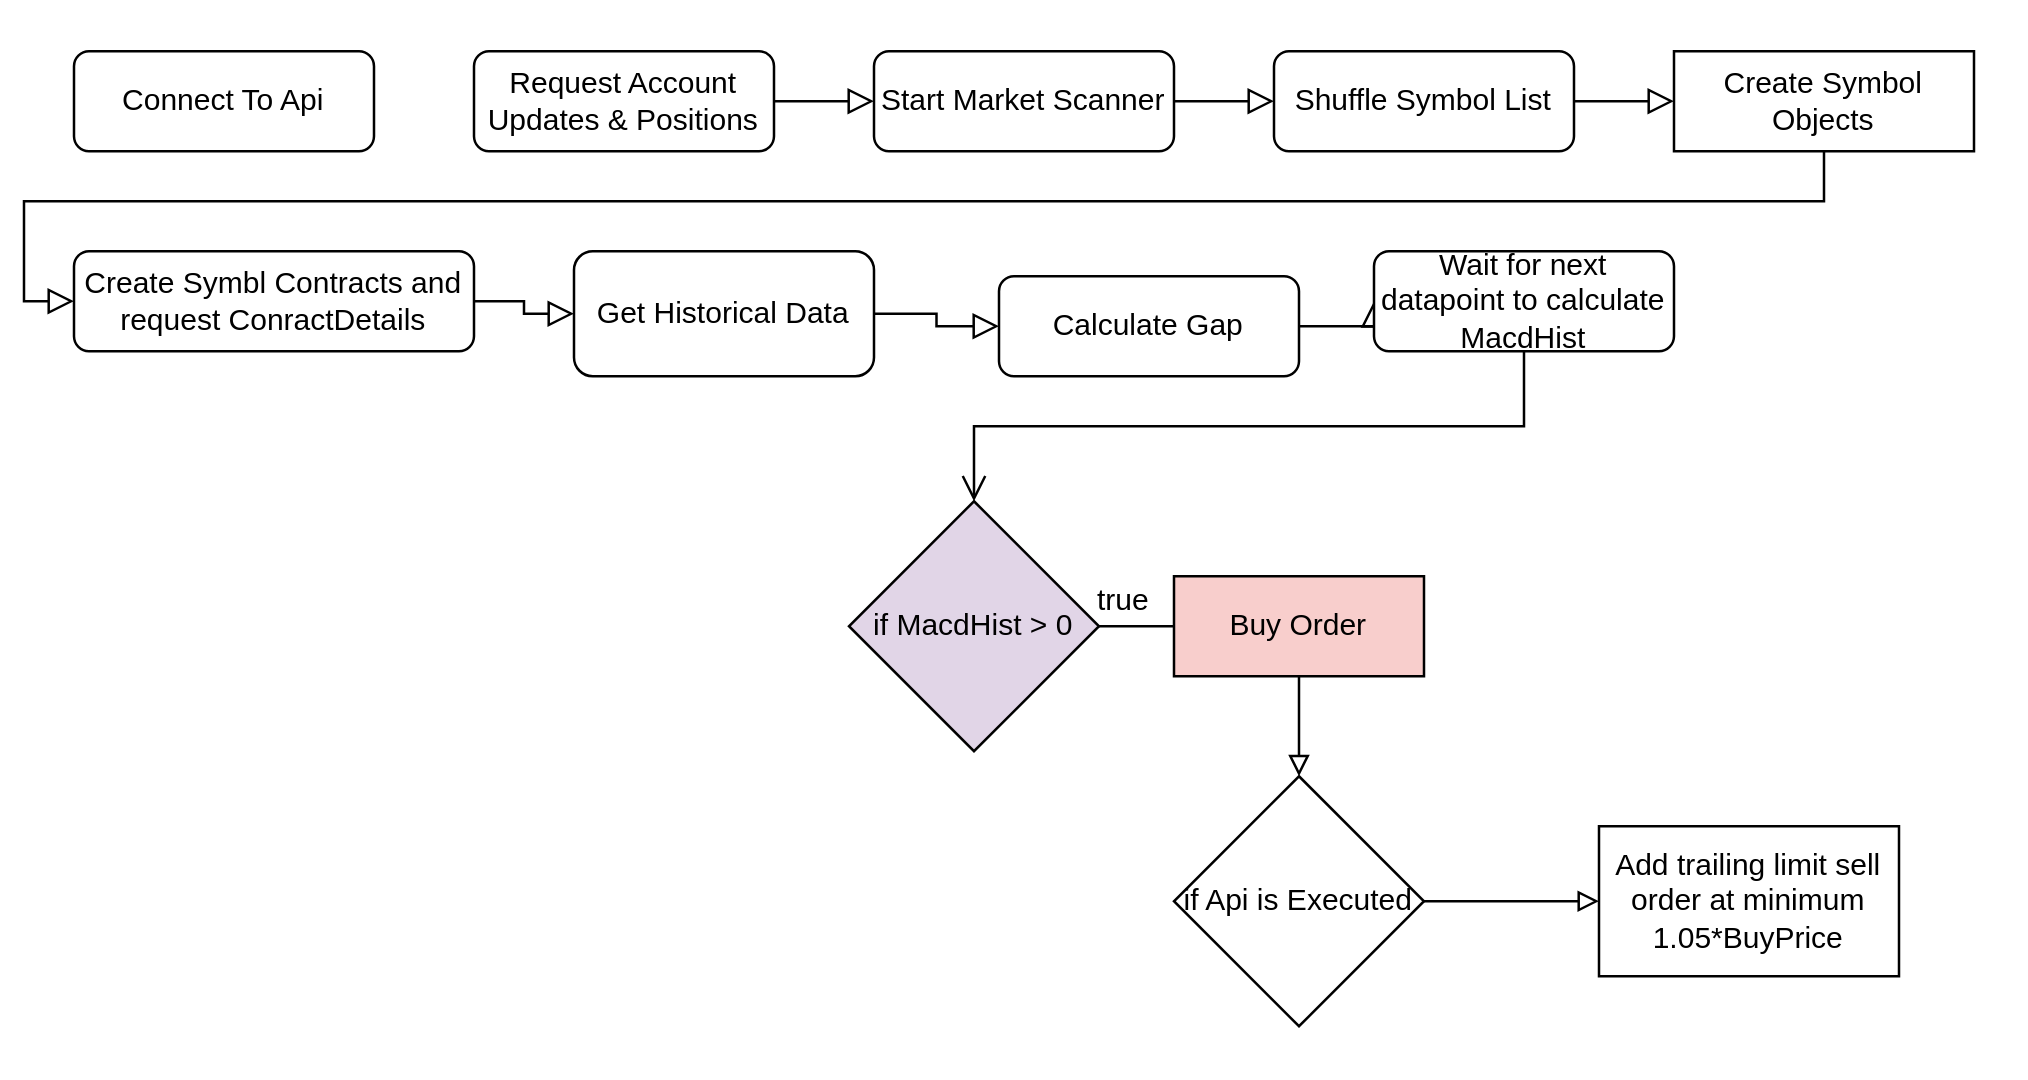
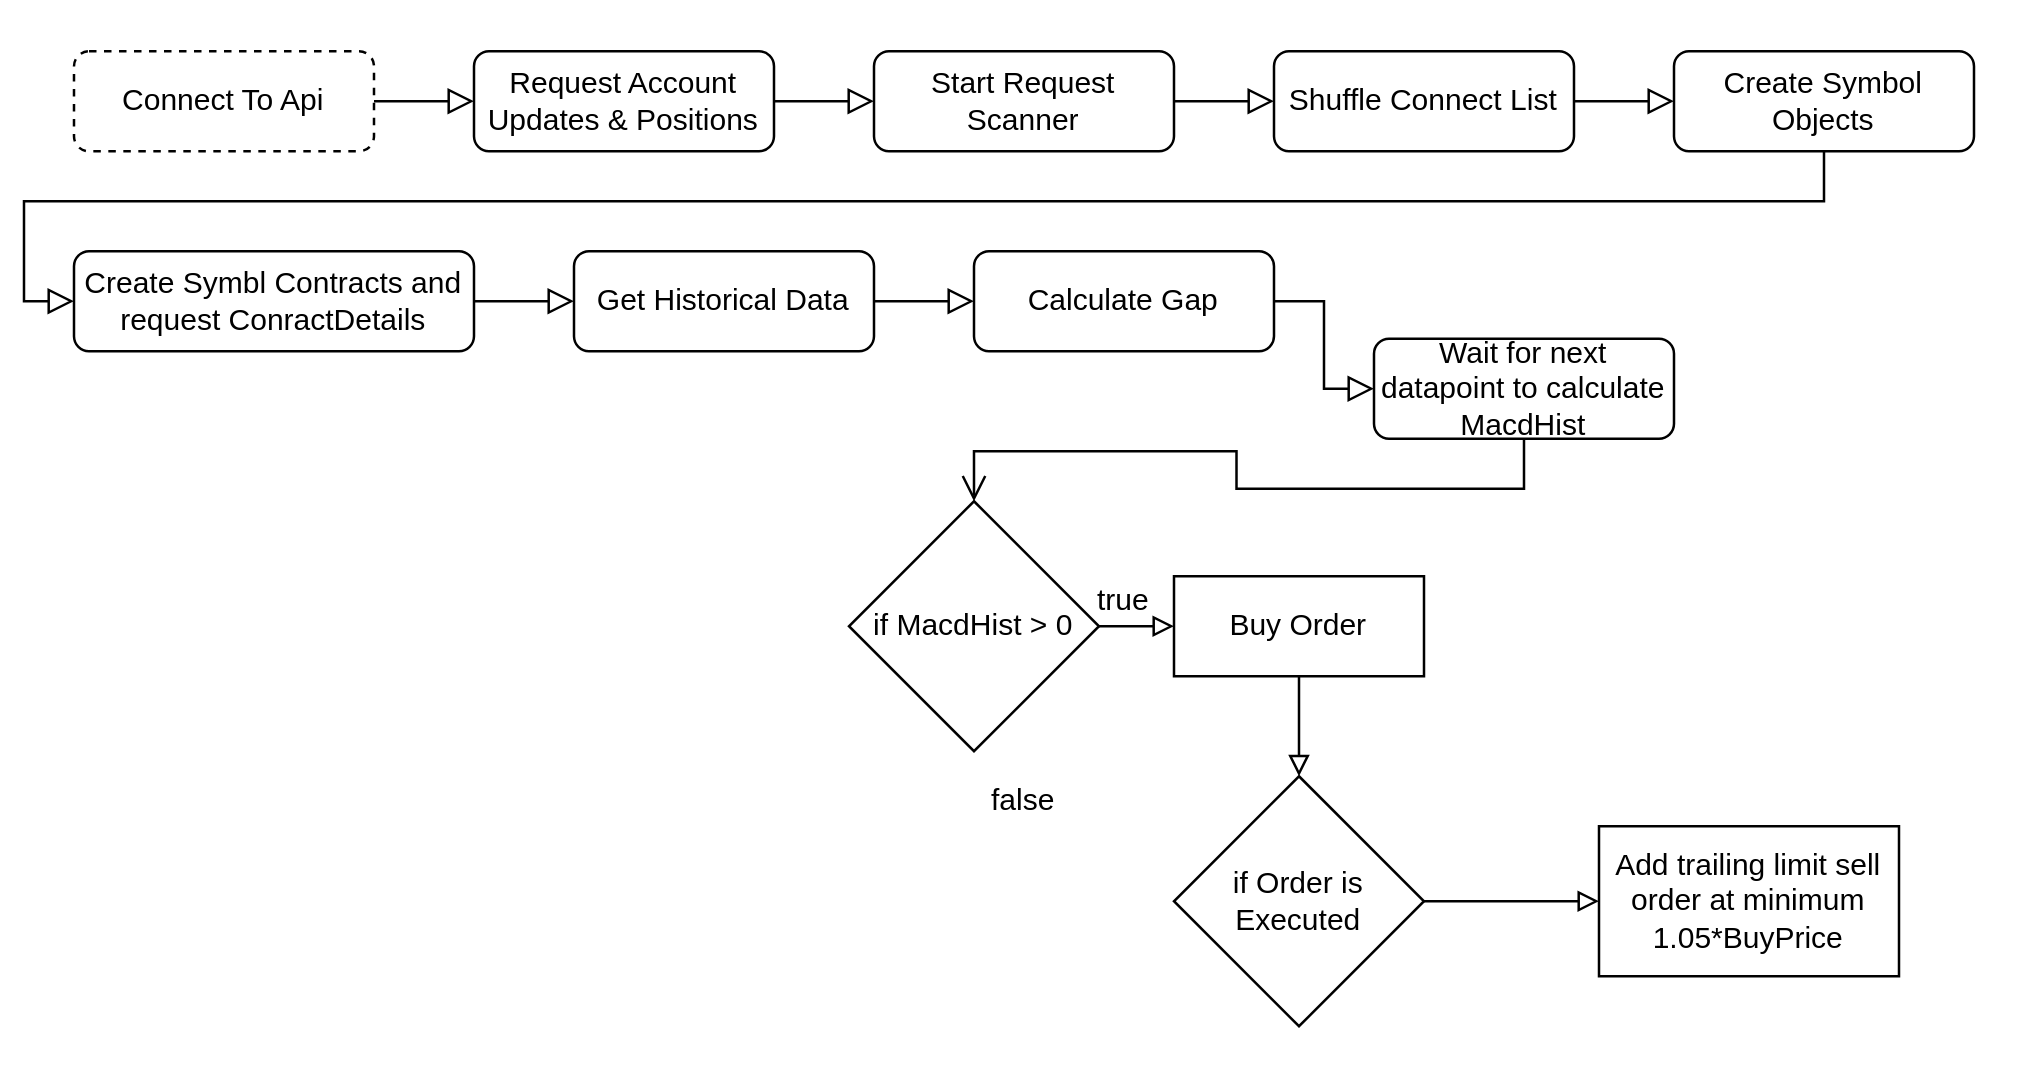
  <mxCell id="0" />
  <mxCell id="1" parent="0" />
- <mxCell id="3" value="Connect To Api" style="rounded=1;whiteSpace=wrap;html=1;fontSize=12;glass=0;strokeWidth=1;shadow=0;" parent="1" vertex="1"><mxGeometry x="20" y="20" width="120" height="40" as="geometry" /></mxCell>
+ <mxCell id="2" value="" style="rounded=0;html=1;jettySize=auto;orthogonalLoop=1;fontSize=11;endArrow=block;endFill=0;endSize=8;strokeWidth=1;shadow=0;labelBackgroundColor=none;edgeStyle=orthogonalEdgeStyle;entryX=0;entryY=0.5;entryDx=0;entryDy=0;" parent="1" source="3" target="5" edge="1"><mxGeometry relative="1" as="geometry" /></mxCell>
+ <mxCell id="3" value="Connect To Api" style="rounded=1;whiteSpace=wrap;html=1;fontSize=12;glass=0;strokeWidth=1;shadow=0;dashed=1;" parent="1" vertex="1"><mxGeometry x="20" y="20" width="120" height="40" as="geometry" /></mxCell>
  <mxCell id="4" value="" style="rounded=0;html=1;jettySize=auto;orthogonalLoop=1;fontSize=11;endArrow=block;endFill=0;endSize=8;strokeWidth=1;shadow=0;labelBackgroundColor=none;edgeStyle=orthogonalEdgeStyle;entryX=0;entryY=0.5;entryDx=0;entryDy=0;" edge="1" parent="1" source="5" target="6"><mxGeometry relative="1" as="geometry"><mxPoint x="340" y="40" as="targetPoint" /><Array as="points"><mxPoint x="320" y="40" /><mxPoint x="320" y="40" /></Array></mxGeometry></mxCell>
  <mxCell id="5" value="Request Account Updates &amp;amp; Positions" style="rounded=1;whiteSpace=wrap;html=1;fontSize=12;glass=0;strokeWidth=1;shadow=0;" vertex="1" parent="1"><mxGeometry x="180" y="20" width="120" height="40" as="geometry" /></mxCell>
- <mxCell id="6" value="Start Market Scanner" style="rounded=1;whiteSpace=wrap;html=1;fontSize=12;glass=0;strokeWidth=1;shadow=0;" vertex="1" parent="1"><mxGeometry x="340" y="20" width="120" height="40" as="geometry" /></mxCell>
+ <mxCell id="6" value="Start Request Scanner" style="rounded=1;whiteSpace=wrap;html=1;fontSize=12;glass=0;strokeWidth=1;shadow=0;" vertex="1" parent="1"><mxGeometry x="340" y="20" width="120" height="40" as="geometry" /></mxCell>
  <mxCell id="7" value="" style="rounded=0;html=1;jettySize=auto;orthogonalLoop=1;fontSize=11;endArrow=block;endFill=0;endSize=8;strokeWidth=1;shadow=0;labelBackgroundColor=none;edgeStyle=orthogonalEdgeStyle;entryX=0;entryY=0.5;entryDx=0;entryDy=0;exitX=1;exitY=0.5;exitDx=0;exitDy=0;" edge="1" parent="1" target="8" source="6"><mxGeometry relative="1" as="geometry"><mxPoint x="520" y="40" as="targetPoint" /><mxPoint x="480" y="40" as="sourcePoint" /><Array as="points" /></mxGeometry></mxCell>
- <mxCell id="8" value="Shuffle Symbol List" style="rounded=1;whiteSpace=wrap;html=1;fontSize=12;glass=0;strokeWidth=1;shadow=0;" vertex="1" parent="1"><mxGeometry x="500" y="20" width="120" height="40" as="geometry" /></mxCell>
+ <mxCell id="8" value="Shuffle Connect List" style="rounded=1;whiteSpace=wrap;html=1;fontSize=12;glass=0;strokeWidth=1;shadow=0;" vertex="1" parent="1"><mxGeometry x="500" y="20" width="120" height="40" as="geometry" /></mxCell>
  <mxCell id="9" value="" style="rounded=0;html=1;jettySize=auto;orthogonalLoop=1;fontSize=11;endArrow=block;endFill=0;endSize=8;strokeWidth=1;shadow=0;labelBackgroundColor=none;edgeStyle=orthogonalEdgeStyle;entryX=0;entryY=0.5;entryDx=0;entryDy=0;exitX=1;exitY=0.5;exitDx=0;exitDy=0;" edge="1" parent="1" target="10" source="8"><mxGeometry relative="1" as="geometry"><mxPoint x="680" y="40" as="targetPoint" /><mxPoint x="620" y="40" as="sourcePoint" /><Array as="points" /></mxGeometry></mxCell>
- <mxCell id="10" value="Create Symbol Objects" style="whiteSpace=wrap;html=1;fontSize=12;glass=0;strokeWidth=1;shadow=0;rounded=0;" vertex="1" parent="1"><mxGeometry x="660" y="20" width="120" height="40" as="geometry" /></mxCell>
+ <mxCell id="10" value="Create Symbol Objects" style="rounded=1;whiteSpace=wrap;html=1;fontSize=12;glass=0;strokeWidth=1;shadow=0;" vertex="1" parent="1"><mxGeometry x="660" y="20" width="120" height="40" as="geometry" /></mxCell>
  <mxCell id="11" value="Create Symbl Contracts and request ConractDetails" style="rounded=1;whiteSpace=wrap;html=1;fontSize=12;glass=0;strokeWidth=1;shadow=0;" vertex="1" parent="1"><mxGeometry x="20" y="100" width="160" height="40" as="geometry" /></mxCell>
  <mxCell id="12" value="" style="rounded=0;html=1;jettySize=auto;orthogonalLoop=1;fontSize=11;endArrow=block;endFill=0;endSize=8;strokeWidth=1;shadow=0;labelBackgroundColor=none;edgeStyle=orthogonalEdgeStyle;entryX=0;entryY=0.5;entryDx=0;entryDy=0;exitX=0.5;exitY=1;exitDx=0;exitDy=0;" edge="1" parent="1" source="10" target="11"><mxGeometry relative="1" as="geometry"><mxPoint x="150" y="50" as="sourcePoint" /><mxPoint x="190" y="50" as="targetPoint" /></mxGeometry></mxCell>
  <mxCell id="13" value="" style="rounded=0;html=1;jettySize=auto;orthogonalLoop=1;fontSize=11;endArrow=block;endFill=0;endSize=8;strokeWidth=1;shadow=0;labelBackgroundColor=none;edgeStyle=orthogonalEdgeStyle;entryX=0;entryY=0.5;entryDx=0;entryDy=0;exitX=1;exitY=0.5;exitDx=0;exitDy=0;" edge="1" parent="1" target="14" source="11"><mxGeometry relative="1" as="geometry"><mxPoint x="160" y="130" as="sourcePoint" /></mxGeometry></mxCell>
- <mxCell id="14" value="Get Historical Data" style="rounded=1;whiteSpace=wrap;html=1;fontSize=12;glass=0;strokeWidth=1;shadow=0;" vertex="1" parent="1"><mxGeometry x="220" y="100" width="120" height="50" as="geometry" /></mxCell>
+ <mxCell id="14" value="Get Historical Data" style="rounded=1;whiteSpace=wrap;html=1;fontSize=12;glass=0;strokeWidth=1;shadow=0;" vertex="1" parent="1"><mxGeometry x="220" y="100" width="120" height="40" as="geometry" /></mxCell>
  <mxCell id="15" value="" style="rounded=0;html=1;jettySize=auto;orthogonalLoop=1;fontSize=11;endArrow=block;endFill=0;endSize=8;strokeWidth=1;shadow=0;labelBackgroundColor=none;edgeStyle=orthogonalEdgeStyle;entryX=0;entryY=0.5;entryDx=0;entryDy=0;exitX=1;exitY=0.5;exitDx=0;exitDy=0;" edge="1" parent="1" target="16" source="14"><mxGeometry relative="1" as="geometry"><mxPoint x="310" y="120" as="sourcePoint" /></mxGeometry></mxCell>
- <mxCell id="16" value="Calculate Gap" style="rounded=1;whiteSpace=wrap;html=1;fontSize=12;glass=0;strokeWidth=1;shadow=0;" vertex="1" parent="1"><mxGeometry x="390" y="110" width="120" height="40" as="geometry" /></mxCell>
+ <mxCell id="16" value="Calculate Gap" style="rounded=1;whiteSpace=wrap;html=1;fontSize=12;glass=0;strokeWidth=1;shadow=0;" vertex="1" parent="1"><mxGeometry x="380" y="100" width="120" height="40" as="geometry" /></mxCell>
  <mxCell id="17" value="" style="rounded=0;html=1;jettySize=auto;orthogonalLoop=1;fontSize=11;endArrow=block;endFill=0;endSize=8;strokeWidth=1;shadow=0;labelBackgroundColor=none;edgeStyle=orthogonalEdgeStyle;entryX=0;entryY=0.5;entryDx=0;entryDy=0;exitX=1;exitY=0.5;exitDx=0;exitDy=0;" edge="1" parent="1" target="18" source="16"><mxGeometry relative="1" as="geometry"><mxPoint x="510" y="120" as="sourcePoint" /></mxGeometry></mxCell>
- <mxCell id="18" value="Wait for next datapoint to calculate MacdHist" style="rounded=1;whiteSpace=wrap;html=1;fontSize=12;glass=0;strokeWidth=1;shadow=0;" vertex="1" parent="1"><mxGeometry x="540" y="100" width="120" height="40" as="geometry" /></mxCell>
- <mxCell id="19" value="" style="edgeStyle=orthogonalEdgeStyle;rounded=0;orthogonalLoop=1;jettySize=auto;html=1;endArrow=none;endFill=0;strokeWidth=1;" edge="1" parent="1" source="20" target="23"><mxGeometry relative="1" as="geometry" /></mxCell>
- <mxCell id="20" value="if MacdHist &amp;gt; 0" style="rhombus;whiteSpace=wrap;html=1;fillColor=#e1d5e7;" vertex="1" parent="1"><mxGeometry x="330" y="200" width="100" height="100" as="geometry" /></mxCell>
+ <mxCell id="18" value="Wait for next datapoint to calculate MacdHist" style="rounded=1;whiteSpace=wrap;html=1;fontSize=12;glass=0;strokeWidth=1;shadow=0;" vertex="1" parent="1"><mxGeometry x="540" y="135" width="120" height="40" as="geometry" /></mxCell>
+ <mxCell id="19" value="" style="edgeStyle=orthogonalEdgeStyle;rounded=0;orthogonalLoop=1;jettySize=auto;html=1;endArrow=block;endFill=0;strokeWidth=1;" edge="1" parent="1" source="20" target="23"><mxGeometry relative="1" as="geometry" /></mxCell>
+ <mxCell id="20" value="if MacdHist &amp;gt; 0" style="rhombus;whiteSpace=wrap;html=1;" vertex="1" parent="1"><mxGeometry x="330" y="200" width="100" height="100" as="geometry" /></mxCell>
  <mxCell id="21" value="" style="rounded=0;html=1;jettySize=auto;orthogonalLoop=1;fontSize=11;endArrow=open;endFill=0;endSize=8;strokeWidth=1;shadow=0;labelBackgroundColor=none;edgeStyle=orthogonalEdgeStyle;entryX=0.5;entryY=0;entryDx=0;entryDy=0;exitX=0.5;exitY=1;exitDx=0;exitDy=0;" edge="1" parent="1" source="18" target="20"><mxGeometry relative="1" as="geometry"><mxPoint x="350" y="130" as="sourcePoint" /><mxPoint x="390" y="130" as="targetPoint" /></mxGeometry></mxCell>
  <mxCell id="22" value="" style="edgeStyle=orthogonalEdgeStyle;rounded=0;orthogonalLoop=1;jettySize=auto;html=1;endArrow=block;endFill=0;strokeWidth=1;" edge="1" parent="1" source="23" target="27"><mxGeometry relative="1" as="geometry" /></mxCell>
- <mxCell id="23" value="Buy Order" style="whiteSpace=wrap;html=1;fillColor=#f8cecc;" vertex="1" parent="1"><mxGeometry x="460" y="230" width="100" height="40" as="geometry" /></mxCell>
+ <mxCell id="23" value="Buy Order" style="whiteSpace=wrap;html=1;" vertex="1" parent="1"><mxGeometry x="460" y="230" width="100" height="40" as="geometry" /></mxCell>
  <mxCell id="24" value="true" style="text;html=1;strokeColor=none;fillColor=none;align=center;verticalAlign=middle;whiteSpace=wrap;rounded=0;" vertex="1" parent="1"><mxGeometry x="420" y="230" width="40" height="20" as="geometry" /></mxCell>
+ <mxCell id="25" value="false" style="text;html=1;strokeColor=none;fillColor=none;align=center;verticalAlign=middle;whiteSpace=wrap;rounded=0;" vertex="1" parent="1"><mxGeometry x="380" y="310" width="40" height="20" as="geometry" /></mxCell>
  <mxCell id="26" value="" style="edgeStyle=orthogonalEdgeStyle;rounded=0;orthogonalLoop=1;jettySize=auto;html=1;endArrow=block;endFill=0;strokeWidth=1;" edge="1" parent="1" source="27" target="28"><mxGeometry relative="1" as="geometry" /></mxCell>
- <mxCell id="27" value="if Api is Executed" style="rhombus;whiteSpace=wrap;html=1;" vertex="1" parent="1"><mxGeometry x="460" y="310" width="100" height="100" as="geometry" /></mxCell>
+ <mxCell id="27" value="if Order is Executed" style="rhombus;whiteSpace=wrap;html=1;" vertex="1" parent="1"><mxGeometry x="460" y="310" width="100" height="100" as="geometry" /></mxCell>
  <mxCell id="28" value="Add trailing limit sell order at minimum 1.05*BuyPrice" style="whiteSpace=wrap;html=1;" vertex="1" parent="1"><mxGeometry x="630" y="330" width="120" height="60" as="geometry" /></mxCell>
